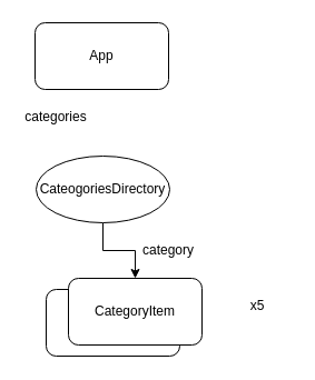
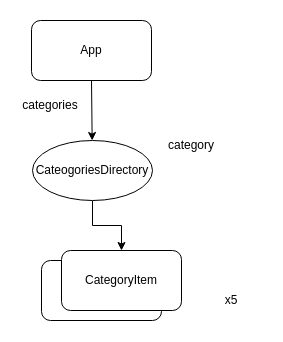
  <mxCell id="0" />
  <mxCell id="1" parent="0" />
  <mxCell id="2" value="App" style="rounded=1;whiteSpace=wrap;html=1;" vertex="1" parent="1"><mxGeometry x="31" y="20" width="120" height="60" as="geometry" /></mxCell>
  <mxCell id="3" value="" style="edgeStyle=orthogonalEdgeStyle;rounded=0;orthogonalLoop=1;jettySize=auto;html=1;" edge="1" parent="1" source="4" target="6"><mxGeometry relative="1" as="geometry" /></mxCell>
  <mxCell id="4" value="CateogoriesDirectory" style="ellipse;whiteSpace=wrap;html=1;" vertex="1" parent="1"><mxGeometry x="32" y="140" width="120" height="60" as="geometry" /></mxCell>
  <mxCell id="5" value="CategoryItem" style="rounded=1;whiteSpace=wrap;html=1;" vertex="1" parent="1"><mxGeometry x="41" y="260" width="120" height="60" as="geometry" /></mxCell>
  <mxCell id="6" value="CategoryItem" style="rounded=1;whiteSpace=wrap;html=1;" vertex="1" parent="1"><mxGeometry x="61" y="250" width="120" height="60" as="geometry" /></mxCell>
- <mxCell id="7" value="x5" style="text;html=1;strokeColor=none;fillColor=none;align=center;verticalAlign=middle;whiteSpace=wrap;rounded=0;" vertex="1" parent="1"><mxGeometry x="201" y="260" width="60" height="30" as="geometry" /></mxCell>
+ <mxCell id="7" value="x5" style="text;html=1;strokeColor=none;fillColor=none;align=center;verticalAlign=middle;whiteSpace=wrap;rounded=0;" vertex="1" parent="1"><mxGeometry x="201" y="285" width="60" height="30" as="geometry" /></mxCell>
+ <mxCell id="8" value="" style="endArrow=classic;html=1;rounded=0;exitX=0.5;exitY=1;exitDx=0;exitDy=0;" edge="1" parent="1" source="2" target="4"><mxGeometry width="50" height="50" relative="1" as="geometry"><mxPoint x="71" y="390" as="sourcePoint" /><mxPoint x="121" y="340" as="targetPoint" /></mxGeometry></mxCell>
  <mxCell id="9" value="categories" style="text;html=1;strokeColor=none;fillColor=none;align=center;verticalAlign=middle;whiteSpace=wrap;rounded=0;" vertex="1" parent="1"><mxGeometry x="20" y="90" width="60" height="30" as="geometry" /></mxCell>
- <mxCell id="10" value="category" style="text;html=1;strokeColor=none;fillColor=none;align=center;verticalAlign=middle;whiteSpace=wrap;rounded=0;" vertex="1" parent="1"><mxGeometry x="121" y="210" width="60" height="30" as="geometry" /></mxCell>
+ <mxCell id="10" value="category" style="text;html=1;strokeColor=none;fillColor=none;align=center;verticalAlign=middle;whiteSpace=wrap;rounded=0;" vertex="1" parent="1"><mxGeometry x="161" y="130" width="60" height="30" as="geometry" /></mxCell>
